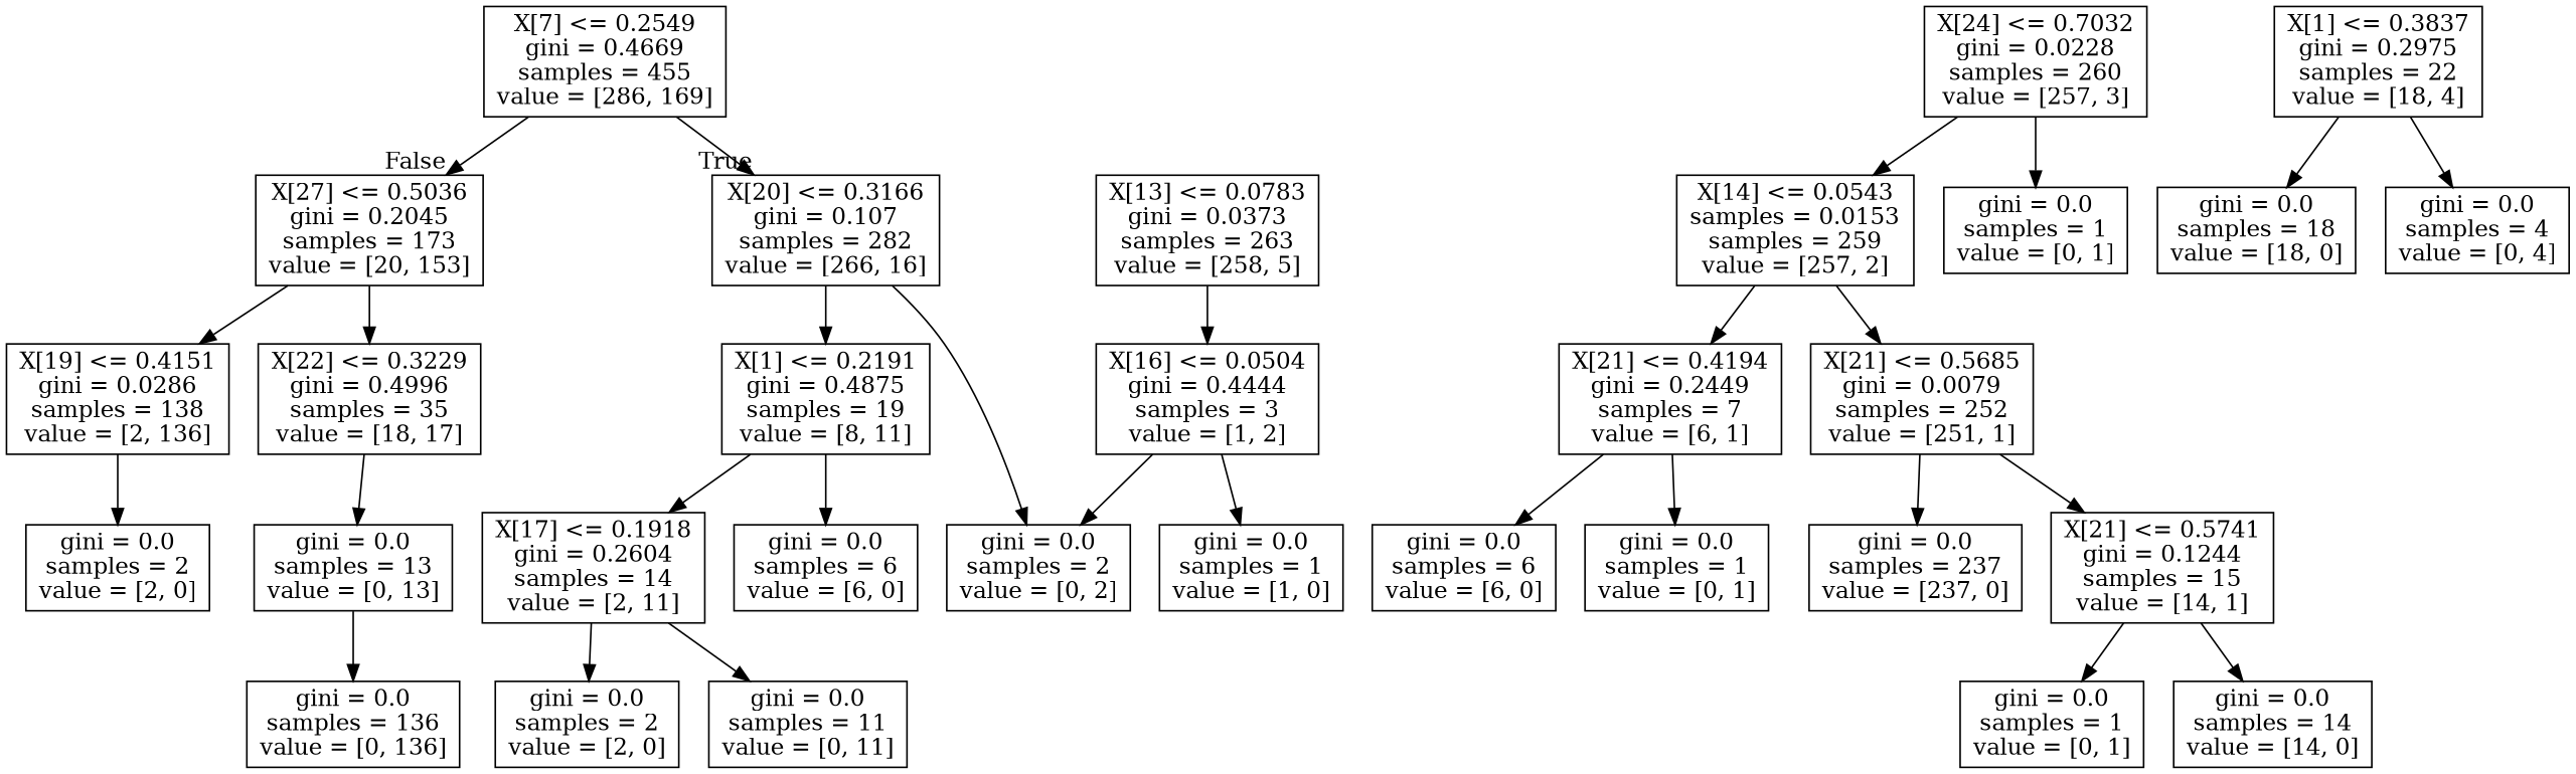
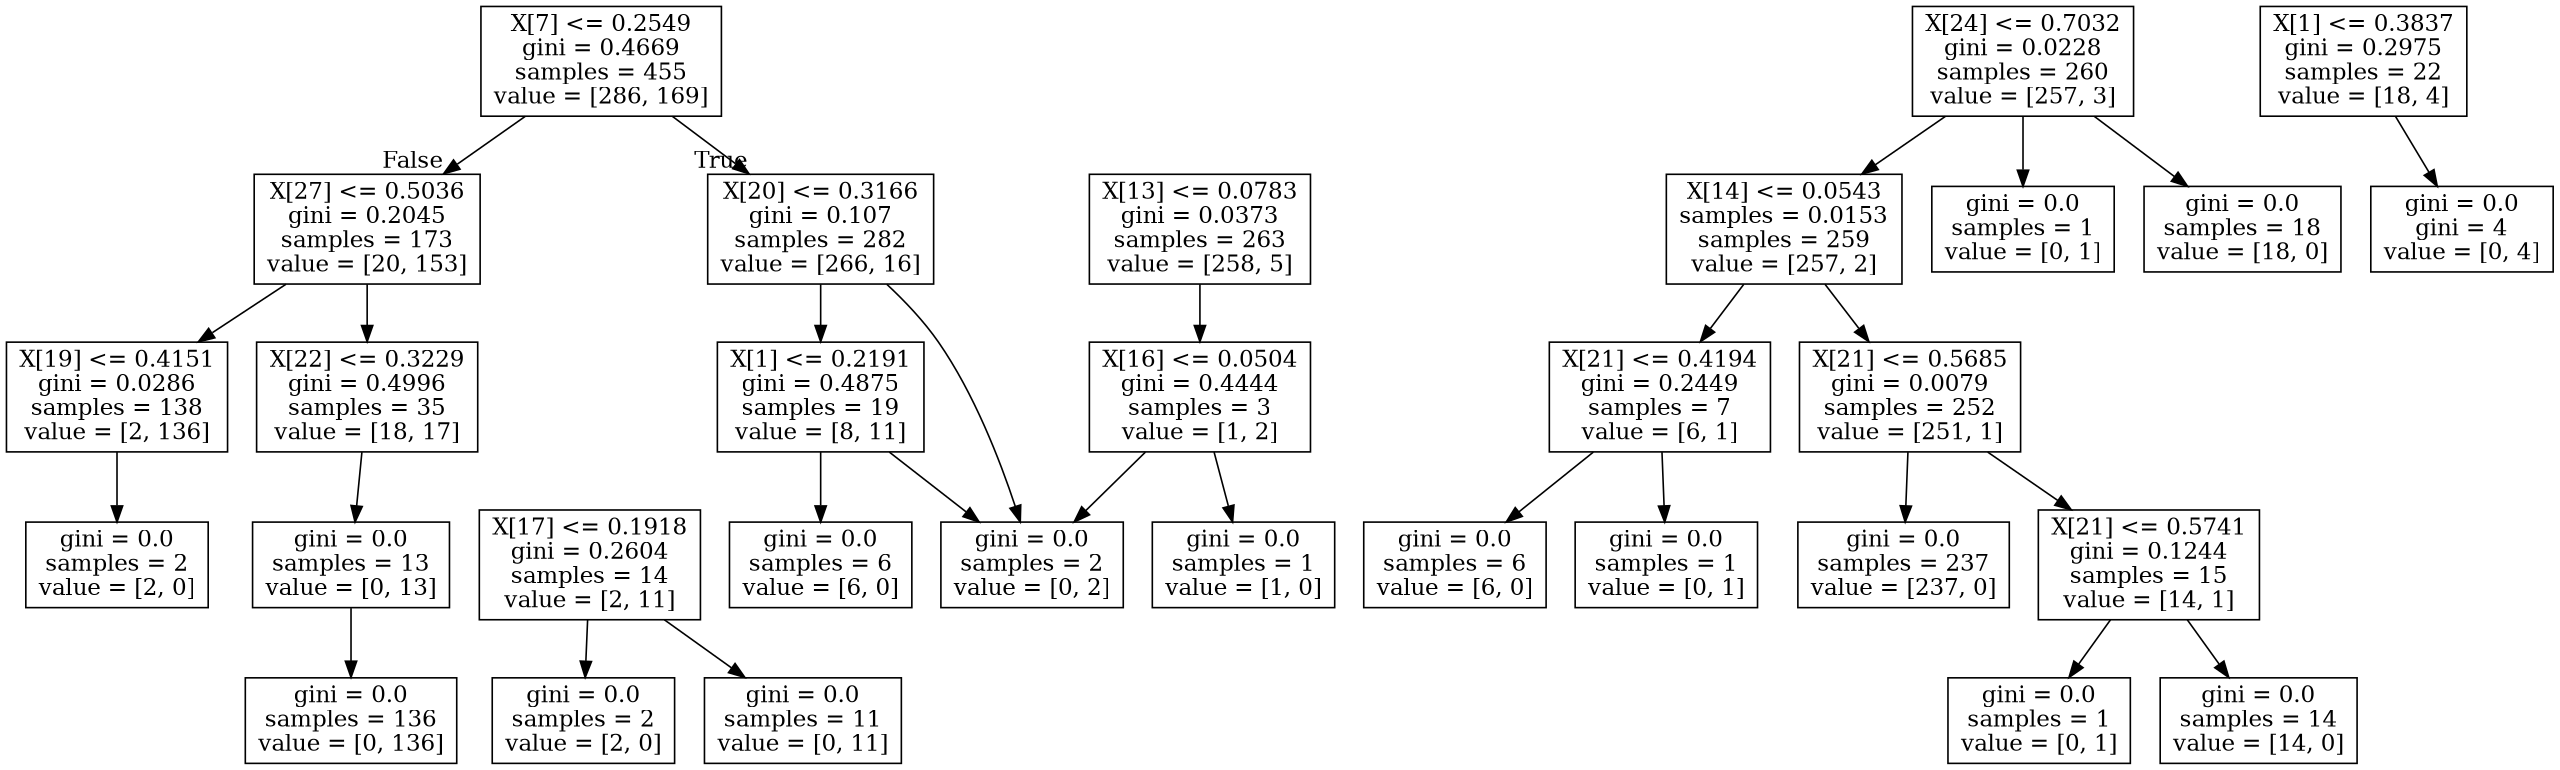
  digraph {
    node [shape=box]
    n1 [label="X[7] <= 0.2549\ngini = 0.4669\nsamples = 455\nvalue = [286, 169]"]
    n2 [label="X[20] <= 0.3166\ngini = 0.107\nsamples = 282\nvalue = [266, 16]"]
    n3 [label="X[27] <= 0.5036\ngini = 0.2045\nsamples = 173\nvalue = [20, 153]"]
    n4 [label="X[1] <= 0.2191\ngini = 0.4875\nsamples = 19\nvalue = [8, 11]"]
    n5 [label="gini = 0.0\nsamples = 2\nvalue = [0, 2]"]
    n6 [label="X[22] <= 0.3229\ngini = 0.4996\nsamples = 35\nvalue = [18, 17]"]
    n7 [label="X[19] <= 0.4151\ngini = 0.0286\nsamples = 138\nvalue = [2, 136]"]
    n8 [label="X[13] <= 0.0783\ngini = 0.0373\nsamples = 263\nvalue = [258, 5]"]
    n9 [label="X[16] <= 0.0504\ngini = 0.4444\nsamples = 3\nvalue = [1, 2]"]
    n10 [label="gini = 0.0\nsamples = 6\nvalue = [6, 0]"]
    n11 [label="X[17] <= 0.1918\ngini = 0.2604\nsamples = 14\nvalue = [2, 11]"]
    n12 [label="X[24] <= 0.7032\ngini = 0.0228\nsamples = 260\nvalue = [257, 3]"]
    n13 [label="X[14] <= 0.0543\nsamples = 0.0153\nsamples = 259\nvalue = [257, 2]"]
    n14 [label="gini = 0.0\nsamples = 1\nvalue = [0, 1]"]
    n15 [label="gini = 0.0\nsamples = 1\nvalue = [1, 0]"]
    n16 [label="X[21] <= 0.4194\ngini = 0.2449\nsamples = 7\nvalue = [6, 1]"]
    n17 [label="X[21] <= 0.5685\ngini = 0.0079\nsamples = 252\nvalue = [251, 1]"]
    n18 [label="gini = 0.0\nsamples = 6\nvalue = [6, 0]"]
    n19 [label="gini = 0.0\nsamples = 1\nvalue = [0, 1]"]
    n20 [label="gini = 0.0\nsamples = 237\nvalue = [237, 0]"]
    n21 [label="X[21] <= 0.5741\ngini = 0.1244\nsamples = 15\nvalue = [14, 1]"]
    n22 [label="gini = 0.0\nsamples = 1\nvalue = [0, 1]"]
    n23 [label="gini = 0.0\nsamples = 14\nvalue = [14, 0]"]
    n24 [label="gini = 0.0\nsamples = 11\nvalue = [0, 11]"]
    n25 [label="gini = 0.0\nsamples = 2\nvalue = [2, 0]"]
    n26 [label="gini = 0.0\nsamples = 13\nvalue = [0, 13]"]
    n27 [label="gini = 0.0\nsamples = 2\nvalue = [2, 0]"]
    n28 [label="X[1] <= 0.3837\ngini = 0.2975\nsamples = 22\nvalue = [18, 4]"]
    n29 [label="gini = 0.0\nsamples = 18\nvalue = [18, 0]"]
-   n30 [label="gini = 0.0\nsamples = 4\nvalue = [0, 4]"]
+   n30 [label="gini = 0.0\ngini = 4\nvalue = [0, 4]"]
    n31 [label="gini = 0.0\nsamples = 136\nvalue = [0, 136]"]
    n1 -> n2 [headlabel=True labelangle=45 labeldistance=2.5]
    n1 -> n3 [headlabel=False labelangle=-45 labeldistance=2.5]
    n2 -> n4
    n2 -> n5
    n3 -> n6
    n3 -> n7
    n4 -> n10
-   n4 -> n11
+   n4 -> n5
    n6 -> n26
    n7 -> n27
    n8 -> n9
    n9 -> n5
    n9 -> n15
    n11 -> n24
    n11 -> n25
    n12 -> n13
    n12 -> n14
    n13 -> n16
    n13 -> n17
    n16 -> n18
    n16 -> n19
    n17 -> n20
    n17 -> n21
    n21 -> n22
    n21 -> n23
    n26 -> n31
-   n28 -> n29
+   n12 -> n29
    n28 -> n30
  }
